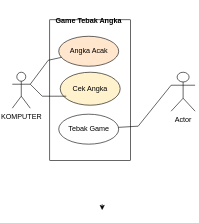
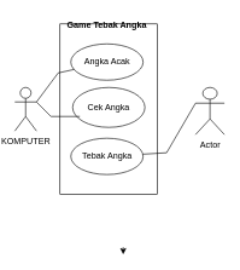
  <mxCell id="0" />
  <mxCell id="1" parent="0" />
  <mxCell id="2" value="" style="edgeStyle=orthogonalEdgeStyle;rounded=0;orthogonalLoop=1;jettySize=auto;html=1;" edge="1" parent="1"><mxGeometry relative="1" as="geometry"><mxPoint x="170" y="340" as="sourcePoint" /><mxPoint x="170" y="350" as="targetPoint" /><Array as="points"><mxPoint x="170" y="350" /></Array></mxGeometry></mxCell>
  <mxCell id="3" value="&lt;font style=&quot;vertical-align: inherit;&quot;&gt;&lt;font style=&quot;vertical-align: inherit;&quot;&gt;KOMPUTER&lt;/font&gt;&lt;/font&gt;" style="shape=umlActor;verticalLabelPosition=bottom;verticalAlign=top;html=1;outlineConnect=0;" vertex="1" parent="1"><mxGeometry x="20" y="120" width="30" height="60" as="geometry" /></mxCell>
  <mxCell id="4" value="" style="rounded=0;whiteSpace=wrap;html=1;rotation=90;" vertex="1" parent="1"><mxGeometry x="32.5" y="82.5" width="235" height="135" as="geometry" /></mxCell>
- <mxCell id="5" value="&lt;font style=&quot;vertical-align: inherit;&quot;&gt;&lt;font style=&quot;vertical-align: inherit;&quot;&gt;&lt;font style=&quot;vertical-align: inherit;&quot;&gt;&lt;font style=&quot;vertical-align: inherit;&quot;&gt;Angka Acak&lt;/font&gt;&lt;/font&gt;&lt;/font&gt;&lt;/font&gt;" style="ellipse;whiteSpace=wrap;html=1;fillColor=#ffe6cc;" vertex="1" parent="1"><mxGeometry x="97.5" y="60" width="100" height="50" as="geometry" /></mxCell>
- <mxCell id="6" value="&lt;font style=&quot;vertical-align: inherit;&quot;&gt;&lt;font style=&quot;vertical-align: inherit;&quot;&gt;&lt;font style=&quot;vertical-align: inherit;&quot;&gt;&lt;font style=&quot;vertical-align: inherit;&quot;&gt;Cek Angka&lt;/font&gt;&lt;/font&gt;&lt;/font&gt;&lt;/font&gt;" style="ellipse;whiteSpace=wrap;html=1;fillColor=#fff2cc;" vertex="1" parent="1"><mxGeometry x="100" y="120" width="100" height="55" as="geometry" /></mxCell>
- <mxCell id="7" value="&lt;font style=&quot;vertical-align: inherit;&quot;&gt;&lt;font style=&quot;vertical-align: inherit;&quot;&gt;Tebak Game&lt;/font&gt;&lt;/font&gt;" style="ellipse;whiteSpace=wrap;html=1;" vertex="1" parent="1"><mxGeometry x="97.5" y="190" width="100" height="50" as="geometry" /></mxCell>
- <mxCell id="8" value="Actor" style="shape=umlActor;verticalLabelPosition=bottom;verticalAlign=top;html=1;outlineConnect=0;" vertex="1" parent="1"><mxGeometry x="285" y="120" width="40" height="65" as="geometry" /></mxCell>
+ <mxCell id="5" value="&lt;font style=&quot;vertical-align: inherit;&quot;&gt;&lt;font style=&quot;vertical-align: inherit;&quot;&gt;&lt;font style=&quot;vertical-align: inherit;&quot;&gt;&lt;font style=&quot;vertical-align: inherit;&quot;&gt;Angka Acak&lt;/font&gt;&lt;/font&gt;&lt;/font&gt;&lt;/font&gt;" style="ellipse;whiteSpace=wrap;html=1;" vertex="1" parent="1"><mxGeometry x="97.5" y="60" width="100" height="50" as="geometry" /></mxCell>
+ <mxCell id="6" value="&lt;font style=&quot;vertical-align: inherit;&quot;&gt;&lt;font style=&quot;vertical-align: inherit;&quot;&gt;&lt;font style=&quot;vertical-align: inherit;&quot;&gt;&lt;font style=&quot;vertical-align: inherit;&quot;&gt;Cek Angka&lt;/font&gt;&lt;/font&gt;&lt;/font&gt;&lt;/font&gt;" style="ellipse;whiteSpace=wrap;html=1;" vertex="1" parent="1"><mxGeometry x="100" y="120" width="100" height="55" as="geometry" /></mxCell>
+ <mxCell id="7" value="&lt;font style=&quot;vertical-align: inherit;&quot;&gt;&lt;font style=&quot;vertical-align: inherit;&quot;&gt;Tebak Angka&lt;/font&gt;&lt;/font&gt;" style="ellipse;whiteSpace=wrap;html=1;" vertex="1" parent="1"><mxGeometry x="97.5" y="190" width="100" height="50" as="geometry" /></mxCell>
+ <mxCell id="8" value="Actor" style="shape=umlActor;verticalLabelPosition=bottom;verticalAlign=top;html=1;outlineConnect=0;" vertex="1" parent="1"><mxGeometry x="270" y="120" width="40" height="65" as="geometry" /></mxCell>
  <mxCell id="9" value="&lt;font style=&quot;vertical-align: inherit;&quot;&gt;&lt;font style=&quot;vertical-align: inherit;&quot;&gt;&lt;font style=&quot;vertical-align: inherit;&quot;&gt;&lt;font style=&quot;vertical-align: inherit;&quot;&gt;&lt;font style=&quot;vertical-align: inherit;&quot;&gt;&lt;font style=&quot;vertical-align: inherit;&quot;&gt;&lt;font style=&quot;vertical-align: inherit;&quot;&gt;&lt;font style=&quot;vertical-align: inherit;&quot;&gt;&lt;b&gt;&lt;font style=&quot;vertical-align: inherit;&quot;&gt;&lt;font style=&quot;vertical-align: inherit;&quot;&gt;Game Tebak Angka&lt;/font&gt;&lt;/font&gt;&lt;/b&gt;&lt;/font&gt;&lt;/font&gt;&lt;/font&gt;&lt;/font&gt;&lt;/font&gt;&lt;/font&gt;&lt;/font&gt;&lt;/font&gt;" style="text;html=1;strokeColor=none;fillColor=none;align=center;verticalAlign=middle;whiteSpace=wrap;rounded=0;" vertex="1" parent="1"><mxGeometry x="65" y="20" width="165" height="30" as="geometry" /></mxCell>
  <mxCell id="10" value="" style="endArrow=none;html=1;rounded=0;" edge="1" parent="1" target="5"><mxGeometry width="50" height="50" relative="1" as="geometry"><mxPoint x="50" y="140" as="sourcePoint" /><mxPoint x="100" y="100" as="targetPoint" /><Array as="points"><mxPoint x="80" y="100" /></Array></mxGeometry></mxCell>
  <mxCell id="11" value="" style="endArrow=none;html=1;rounded=0;" edge="1" parent="1"><mxGeometry width="50" height="50" relative="1" as="geometry"><mxPoint x="50" y="140" as="sourcePoint" /><mxPoint x="110" y="160" as="targetPoint" /><Array as="points"><mxPoint x="70" y="160" /></Array></mxGeometry></mxCell>
  <mxCell id="12" value="" style="endArrow=none;html=1;rounded=0;entryX=0;entryY=0.333;entryDx=0;entryDy=0;entryPerimeter=0;" edge="1" parent="1" source="7" target="8"><mxGeometry width="50" height="50" relative="1" as="geometry"><mxPoint x="370" y="198.33" as="sourcePoint" /><mxPoint x="260" y="140" as="targetPoint" /><Array as="points"><mxPoint x="230" y="210" /></Array></mxGeometry></mxCell>
